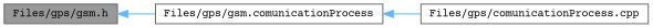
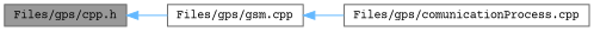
  digraph {
    fontname="Courier Prime"
    rankdir=LR
    node [color=grey40 fillcolor=white fontname="Courier Prime" fontsize=10 shape=box style=filled]
    edge [color=steelblue1 dir=back fontname="Courier Prime" fontsize=10 labelfontname=Helvetica labelfontsize=10 style=solid]
-   n1 [color=gray40 fillcolor=grey60 fontcolor=black height=0.2 label="Files/gps/gsm.h" width=0.4]
-   n2 [height=0.2 label="Files/gps/gsm.comunicationProcess" width=0.4]
+   n1 [color=gray40 fillcolor=grey60 fontcolor=black height=0.2 label="Files/gps/cpp.h" width=0.4]
+   n2 [height=0.2 label="Files/gps/gsm.cpp" width=0.4]
    n3 [height=0.2 label="Files/gps/comunicationProcess.cpp" width=0.4]
    n1 -> n2
    n2 -> n3
  }
